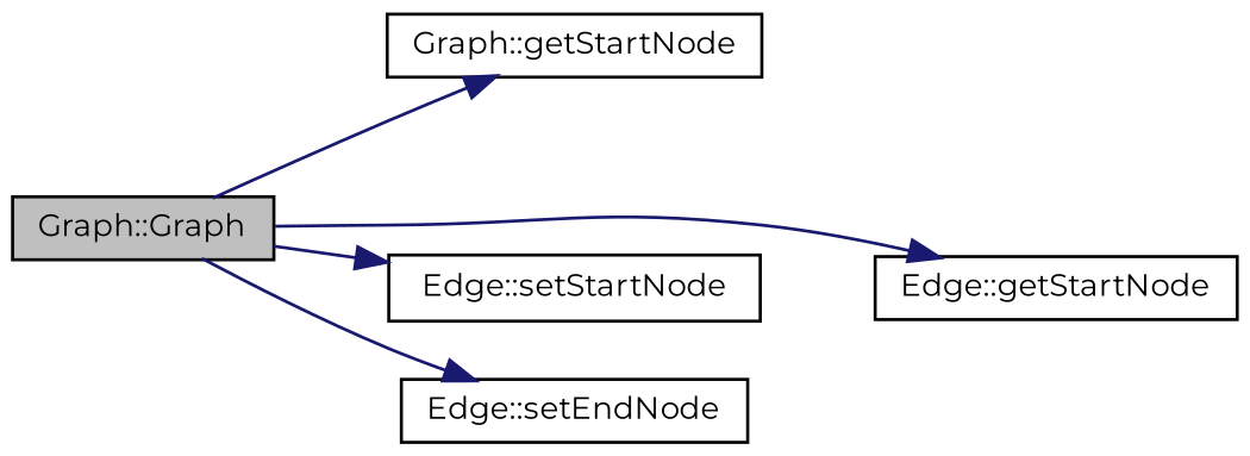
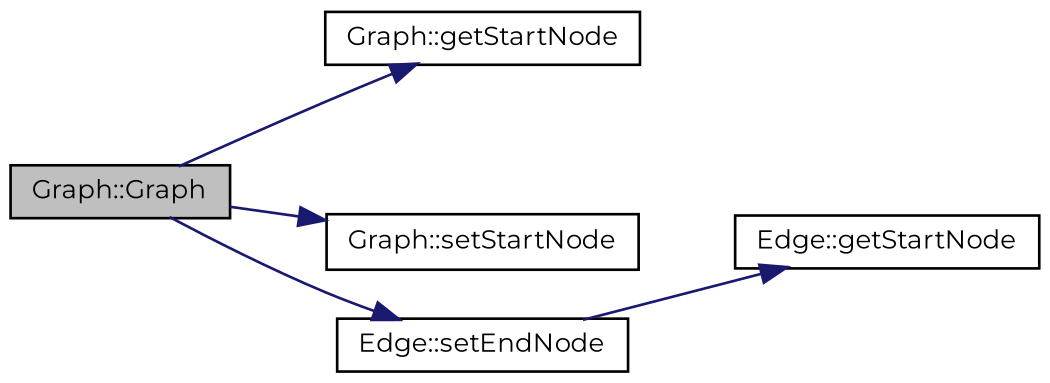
  digraph {
    fontname=Montserrat
    rankdir=LR
    node [color=black fillcolor=white fontname=Montserrat fontsize=10 shape=record style=filled]
    edge [color=midnightblue fontname=Montserrat fontsize=10 labelfontname=Helvetica labelfontsize=10 style=solid]
    n1 [fillcolor=grey75 fontcolor=black height=0.2 label="Graph::Graph" width=0.4]
    n2 [height=0.2 label="Graph::getStartNode" width=0.4]
    n3 [height=0.2 label="Edge::getStartNode" width=0.4]
-   n4 [height=0.2 label="Edge::setStartNode" width=0.4]
+   n4 [height=0.2 label="Graph::setStartNode" width=0.4]
    n5 [height=0.2 label="Edge::setEndNode" width=0.4]
    n1 -> n2
-   n1 -> n3
+   n5 -> n3
    n1 -> n4
    n1 -> n5
  }
